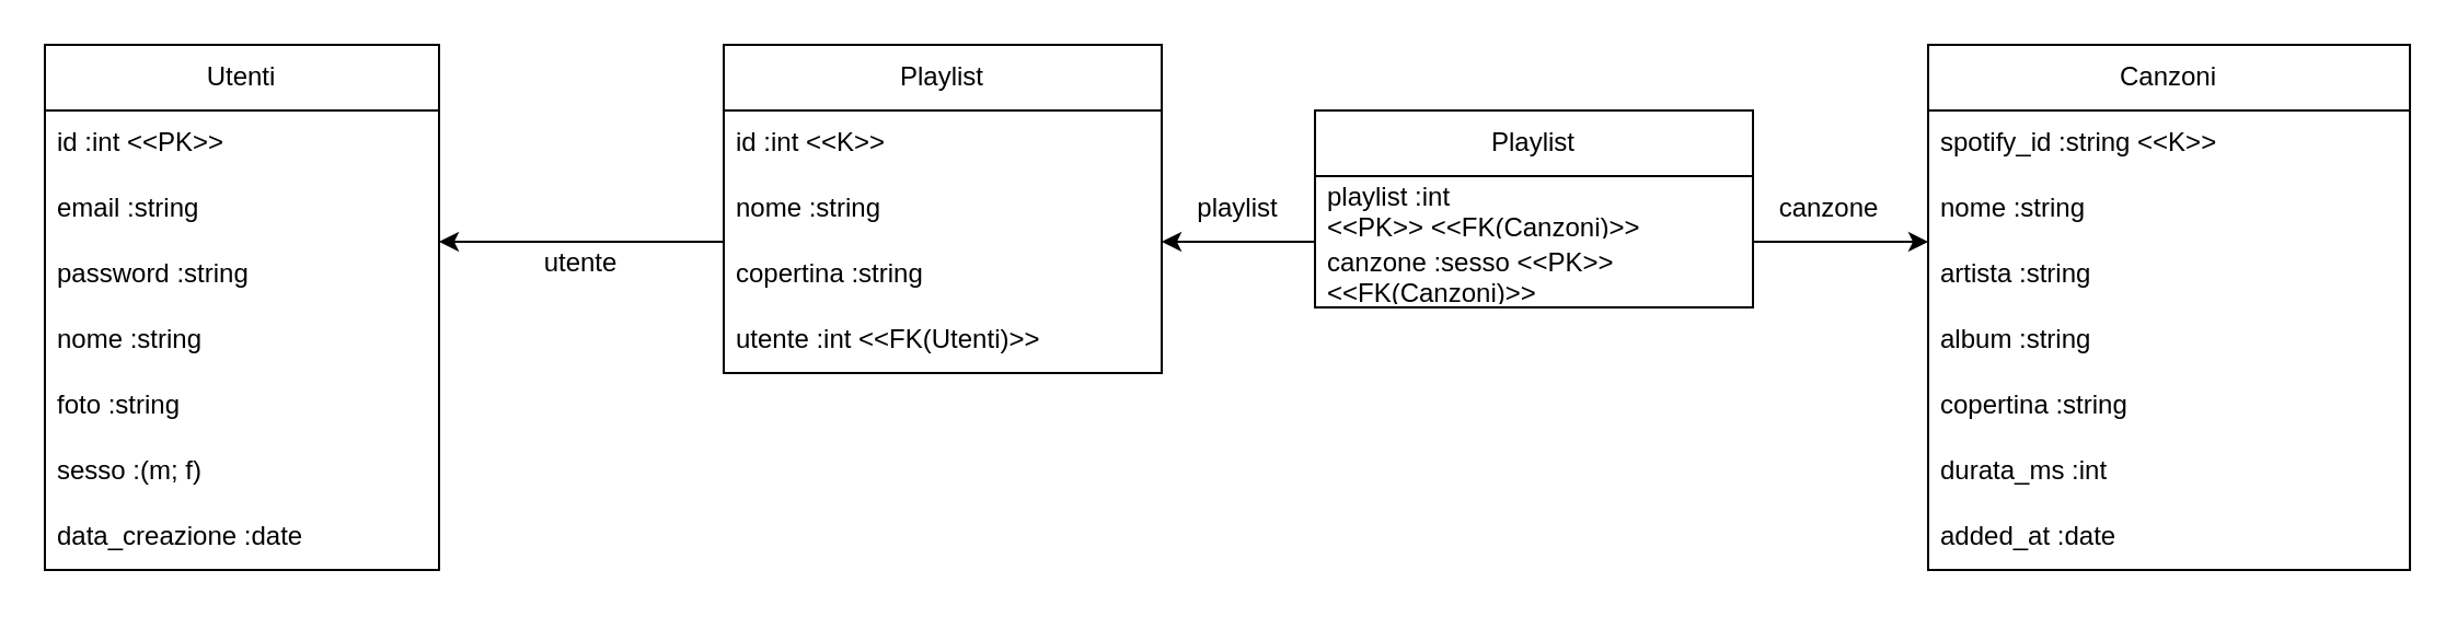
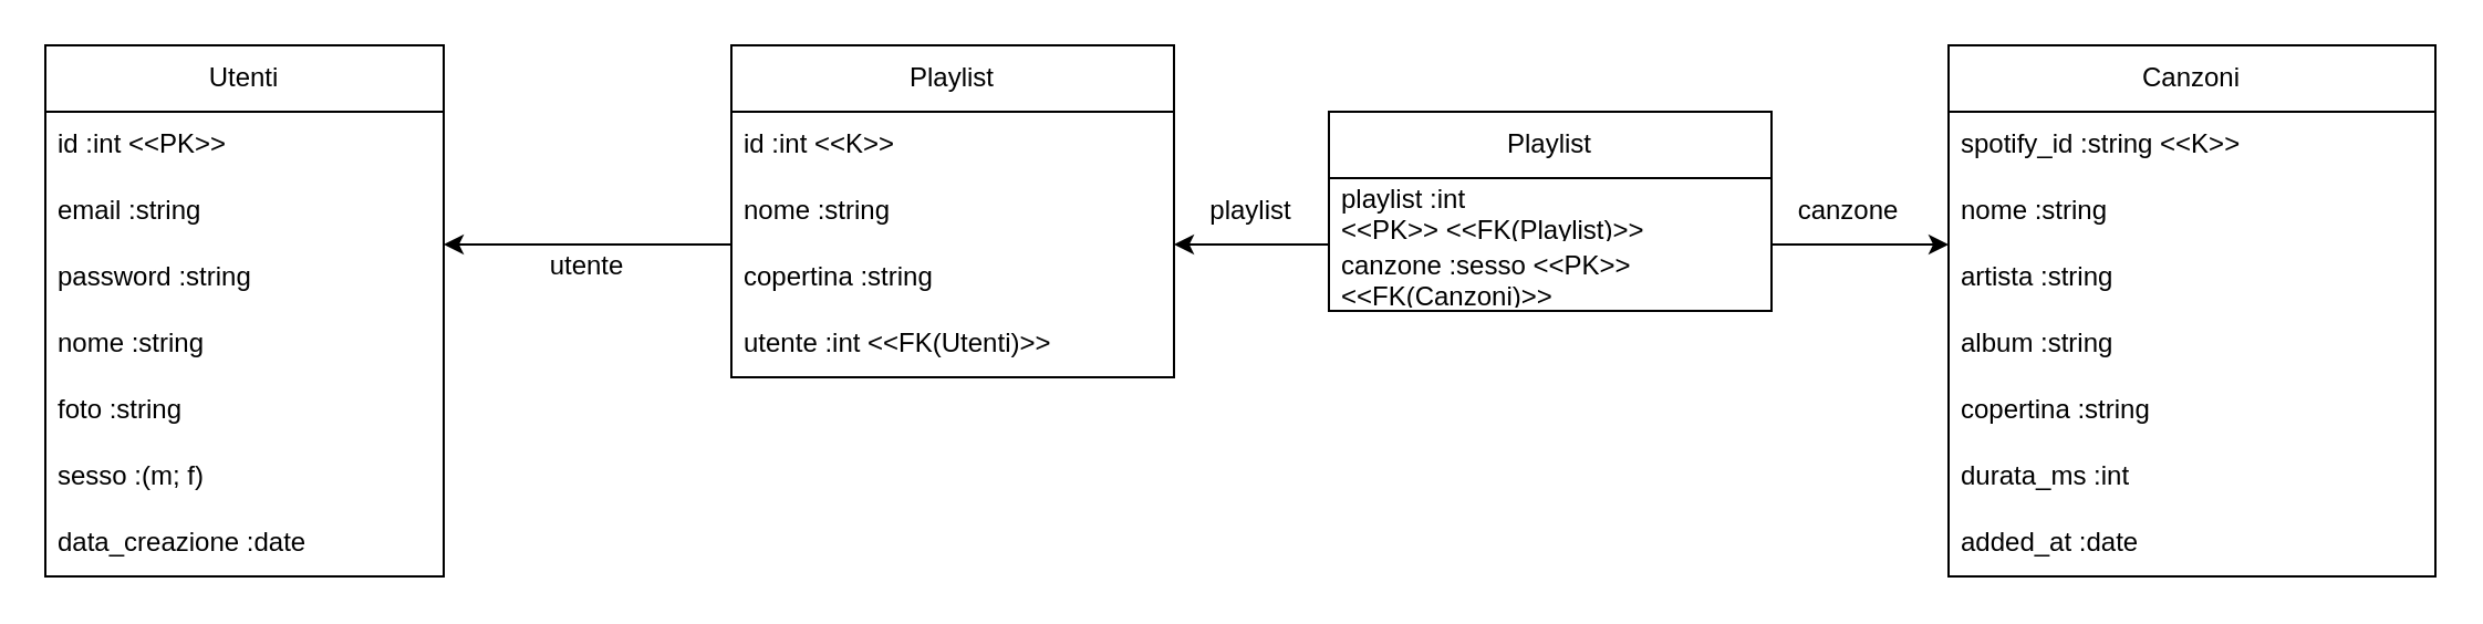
  <mxCell id="0" />
  <mxCell id="1" parent="0" />
  <mxCell id="2" value="Utenti" style="swimlane;fontStyle=0;childLayout=stackLayout;horizontal=1;startSize=30;horizontalStack=0;resizeParent=1;resizeParentMax=0;resizeLast=0;collapsible=1;marginBottom=0;whiteSpace=wrap;html=1;" vertex="1" parent="1"><mxGeometry x="20" y="20" width="180" height="240" as="geometry" /></mxCell>
  <mxCell id="3" value="id :int &amp;lt;&amp;lt;PK&amp;gt;&amp;gt;" style="text;strokeColor=none;fillColor=none;align=left;verticalAlign=middle;spacingLeft=4;spacingRight=4;overflow=hidden;points=[[0,0.5],[1,0.5]];portConstraint=eastwest;rotatable=0;whiteSpace=wrap;html=1;" vertex="1" parent="2"><mxGeometry y="30" width="180" height="30" as="geometry" /></mxCell>
  <mxCell id="4" value="email :string" style="text;strokeColor=none;fillColor=none;align=left;verticalAlign=middle;spacingLeft=4;spacingRight=4;overflow=hidden;points=[[0,0.5],[1,0.5]];portConstraint=eastwest;rotatable=0;whiteSpace=wrap;html=1;" vertex="1" parent="2"><mxGeometry y="60" width="180" height="30" as="geometry" /></mxCell>
  <mxCell id="5" value="password :string" style="text;strokeColor=none;fillColor=none;align=left;verticalAlign=middle;spacingLeft=4;spacingRight=4;overflow=hidden;points=[[0,0.5],[1,0.5]];portConstraint=eastwest;rotatable=0;whiteSpace=wrap;html=1;" vertex="1" parent="2"><mxGeometry y="90" width="180" height="30" as="geometry" /></mxCell>
  <mxCell id="6" value="nome :string" style="text;strokeColor=none;fillColor=none;align=left;verticalAlign=middle;spacingLeft=4;spacingRight=4;overflow=hidden;points=[[0,0.5],[1,0.5]];portConstraint=eastwest;rotatable=0;whiteSpace=wrap;html=1;" vertex="1" parent="2"><mxGeometry y="120" width="180" height="30" as="geometry" /></mxCell>
  <mxCell id="7" value="foto :string" style="text;strokeColor=none;fillColor=none;align=left;verticalAlign=middle;spacingLeft=4;spacingRight=4;overflow=hidden;points=[[0,0.5],[1,0.5]];portConstraint=eastwest;rotatable=0;whiteSpace=wrap;html=1;" vertex="1" parent="2"><mxGeometry y="150" width="180" height="30" as="geometry" /></mxCell>
  <mxCell id="8" value="sesso :(m; f)" style="text;strokeColor=none;fillColor=none;align=left;verticalAlign=middle;spacingLeft=4;spacingRight=4;overflow=hidden;points=[[0,0.5],[1,0.5]];portConstraint=eastwest;rotatable=0;whiteSpace=wrap;html=1;" vertex="1" parent="2"><mxGeometry y="180" width="180" height="30" as="geometry" /></mxCell>
  <mxCell id="9" value="data_creazione :date" style="text;strokeColor=none;fillColor=none;align=left;verticalAlign=middle;spacingLeft=4;spacingRight=4;overflow=hidden;points=[[0,0.5],[1,0.5]];portConstraint=eastwest;rotatable=0;whiteSpace=wrap;html=1;" vertex="1" parent="2"><mxGeometry y="210" width="180" height="30" as="geometry" /></mxCell>
  <mxCell id="10" value="Playlist" style="swimlane;fontStyle=0;childLayout=stackLayout;horizontal=1;startSize=30;horizontalStack=0;resizeParent=1;resizeParentMax=0;resizeLast=0;collapsible=1;marginBottom=0;whiteSpace=wrap;html=1;" vertex="1" parent="1"><mxGeometry x="330" y="20" width="200" height="150" as="geometry" /></mxCell>
  <mxCell id="11" value="id :int &amp;lt;&amp;lt;K&amp;gt;&amp;gt;" style="text;strokeColor=none;fillColor=none;align=left;verticalAlign=middle;spacingLeft=4;spacingRight=4;overflow=hidden;points=[[0,0.5],[1,0.5]];portConstraint=eastwest;rotatable=0;whiteSpace=wrap;html=1;" vertex="1" parent="10"><mxGeometry y="30" width="200" height="30" as="geometry" /></mxCell>
  <mxCell id="12" value="nome :string" style="text;strokeColor=none;fillColor=none;align=left;verticalAlign=middle;spacingLeft=4;spacingRight=4;overflow=hidden;points=[[0,0.5],[1,0.5]];portConstraint=eastwest;rotatable=0;whiteSpace=wrap;html=1;" vertex="1" parent="10"><mxGeometry y="60" width="200" height="30" as="geometry" /></mxCell>
  <mxCell id="13" value="copertina :string" style="text;strokeColor=none;fillColor=none;align=left;verticalAlign=middle;spacingLeft=4;spacingRight=4;overflow=hidden;points=[[0,0.5],[1,0.5]];portConstraint=eastwest;rotatable=0;whiteSpace=wrap;html=1;" vertex="1" parent="10"><mxGeometry y="90" width="200" height="30" as="geometry" /></mxCell>
  <mxCell id="14" value="utente :int &amp;lt;&amp;lt;FK(Utenti)&amp;gt;&amp;gt;" style="text;strokeColor=none;fillColor=none;align=left;verticalAlign=middle;spacingLeft=4;spacingRight=4;overflow=hidden;points=[[0,0.5],[1,0.5]];portConstraint=eastwest;rotatable=0;whiteSpace=wrap;html=1;" vertex="1" parent="10"><mxGeometry y="120" width="200" height="30" as="geometry" /></mxCell>
  <mxCell id="15" value="Canzoni" style="swimlane;fontStyle=0;childLayout=stackLayout;horizontal=1;startSize=30;horizontalStack=0;resizeParent=1;resizeParentMax=0;resizeLast=0;collapsible=1;marginBottom=0;whiteSpace=wrap;html=1;" vertex="1" parent="1"><mxGeometry x="880" y="20" width="220" height="240" as="geometry" /></mxCell>
  <mxCell id="16" value="spotify_id :string &amp;lt;&amp;lt;K&amp;gt;&amp;gt;" style="text;strokeColor=none;fillColor=none;align=left;verticalAlign=middle;spacingLeft=4;spacingRight=4;overflow=hidden;points=[[0,0.5],[1,0.5]];portConstraint=eastwest;rotatable=0;whiteSpace=wrap;html=1;" vertex="1" parent="15"><mxGeometry y="30" width="220" height="30" as="geometry" /></mxCell>
  <mxCell id="17" value="nome :string" style="text;strokeColor=none;fillColor=none;align=left;verticalAlign=middle;spacingLeft=4;spacingRight=4;overflow=hidden;points=[[0,0.5],[1,0.5]];portConstraint=eastwest;rotatable=0;whiteSpace=wrap;html=1;" vertex="1" parent="15"><mxGeometry y="60" width="220" height="30" as="geometry" /></mxCell>
  <mxCell id="18" value="artista :string" style="text;strokeColor=none;fillColor=none;align=left;verticalAlign=middle;spacingLeft=4;spacingRight=4;overflow=hidden;points=[[0,0.5],[1,0.5]];portConstraint=eastwest;rotatable=0;whiteSpace=wrap;html=1;" vertex="1" parent="15"><mxGeometry y="90" width="220" height="30" as="geometry" /></mxCell>
  <mxCell id="19" value="album :string" style="text;strokeColor=none;fillColor=none;align=left;verticalAlign=middle;spacingLeft=4;spacingRight=4;overflow=hidden;points=[[0,0.5],[1,0.5]];portConstraint=eastwest;rotatable=0;whiteSpace=wrap;html=1;" vertex="1" parent="15"><mxGeometry y="120" width="220" height="30" as="geometry" /></mxCell>
  <mxCell id="20" value="copertina :string" style="text;strokeColor=none;fillColor=none;align=left;verticalAlign=middle;spacingLeft=4;spacingRight=4;overflow=hidden;points=[[0,0.5],[1,0.5]];portConstraint=eastwest;rotatable=0;whiteSpace=wrap;html=1;" vertex="1" parent="15"><mxGeometry y="150" width="220" height="30" as="geometry" /></mxCell>
  <mxCell id="21" value="durata_ms :int" style="text;strokeColor=none;fillColor=none;align=left;verticalAlign=middle;spacingLeft=4;spacingRight=4;overflow=hidden;points=[[0,0.5],[1,0.5]];portConstraint=eastwest;rotatable=0;whiteSpace=wrap;html=1;" vertex="1" parent="15"><mxGeometry y="180" width="220" height="30" as="geometry" /></mxCell>
  <mxCell id="22" value="added_at :date" style="text;strokeColor=none;fillColor=none;align=left;verticalAlign=middle;spacingLeft=4;spacingRight=4;overflow=hidden;points=[[0,0.5],[1,0.5]];portConstraint=eastwest;rotatable=0;whiteSpace=wrap;html=1;" vertex="1" parent="15"><mxGeometry y="210" width="220" height="30" as="geometry" /></mxCell>
  <mxCell id="23" value="utente" style="text;html=1;align=center;verticalAlign=middle;whiteSpace=wrap;rounded=0;" vertex="1" parent="1"><mxGeometry x="220" y="105" width="90" height="30" as="geometry" /></mxCell>
  <mxCell id="24" value="" style="endArrow=classic;html=1;rounded=0;entryX=1;entryY=0;entryDx=0;entryDy=0;entryPerimeter=0;" edge="1" parent="1" target="5"><mxGeometry width="50" height="50" relative="1" as="geometry"><mxPoint x="330" y="110" as="sourcePoint" /><mxPoint x="260" y="110" as="targetPoint" /></mxGeometry></mxCell>
  <mxCell id="25" value="Playlist" style="swimlane;fontStyle=0;childLayout=stackLayout;horizontal=1;startSize=30;horizontalStack=0;resizeParent=1;resizeParentMax=0;resizeLast=0;collapsible=1;marginBottom=0;whiteSpace=wrap;html=1;" vertex="1" parent="1"><mxGeometry x="600" y="50" width="200" height="90" as="geometry" /></mxCell>
- <mxCell id="26" value="playlist :int&amp;nbsp;&lt;div&gt;&lt;span style=&quot;background-color: transparent; color: light-dark(rgb(0, 0, 0), rgb(255, 255, 255));&quot;&gt;&amp;lt;&amp;lt;PK&amp;gt;&amp;gt; &amp;lt;&amp;lt;FK(Canzoni)&amp;gt;&amp;gt;&lt;/span&gt;&lt;/div&gt;" style="text;strokeColor=none;fillColor=none;align=left;verticalAlign=middle;spacingLeft=4;spacingRight=4;overflow=hidden;points=[[0,0.5],[1,0.5]];portConstraint=eastwest;rotatable=0;whiteSpace=wrap;html=1;" vertex="1" parent="25"><mxGeometry y="30" width="200" height="30" as="geometry" /></mxCell>
+ <mxCell id="26" value="playlist :int&amp;nbsp;&lt;div&gt;&lt;span style=&quot;background-color: transparent; color: light-dark(rgb(0, 0, 0), rgb(255, 255, 255));&quot;&gt;&amp;lt;&amp;lt;PK&amp;gt;&amp;gt; &amp;lt;&amp;lt;FK(Playlist)&amp;gt;&amp;gt;&lt;/span&gt;&lt;/div&gt;" style="text;strokeColor=none;fillColor=none;align=left;verticalAlign=middle;spacingLeft=4;spacingRight=4;overflow=hidden;points=[[0,0.5],[1,0.5]];portConstraint=eastwest;rotatable=0;whiteSpace=wrap;html=1;" vertex="1" parent="25"><mxGeometry y="30" width="200" height="30" as="geometry" /></mxCell>
  <mxCell id="27" value="canzone :sesso &amp;lt;&amp;lt;PK&amp;gt;&amp;gt; &amp;lt;&amp;lt;FK(Canzoni)&amp;gt;&amp;gt;" style="text;strokeColor=none;fillColor=none;align=left;verticalAlign=middle;spacingLeft=4;spacingRight=4;overflow=hidden;points=[[0,0.5],[1,0.5]];portConstraint=eastwest;rotatable=0;whiteSpace=wrap;html=1;" vertex="1" parent="25"><mxGeometry y="60" width="200" height="30" as="geometry" /></mxCell>
  <mxCell id="28" value="" style="endArrow=classic;html=1;rounded=0;" edge="1" parent="1"><mxGeometry width="50" height="50" relative="1" as="geometry"><mxPoint x="800" y="110" as="sourcePoint" /><mxPoint x="880" y="110" as="targetPoint" /></mxGeometry></mxCell>
  <mxCell id="29" value="" style="endArrow=classic;html=1;rounded=0;" edge="1" parent="1"><mxGeometry width="50" height="50" relative="1" as="geometry"><mxPoint x="600" y="110" as="sourcePoint" /><mxPoint x="530" y="110" as="targetPoint" /></mxGeometry></mxCell>
  <mxCell id="30" value="playlist" style="text;html=1;align=center;verticalAlign=middle;whiteSpace=wrap;rounded=0;" vertex="1" parent="1"><mxGeometry x="520" y="80" width="90" height="30" as="geometry" /></mxCell>
  <mxCell id="31" value="canzone" style="text;html=1;align=center;verticalAlign=middle;whiteSpace=wrap;rounded=0;" vertex="1" parent="1"><mxGeometry x="790" y="80" width="90" height="30" as="geometry" /></mxCell>
